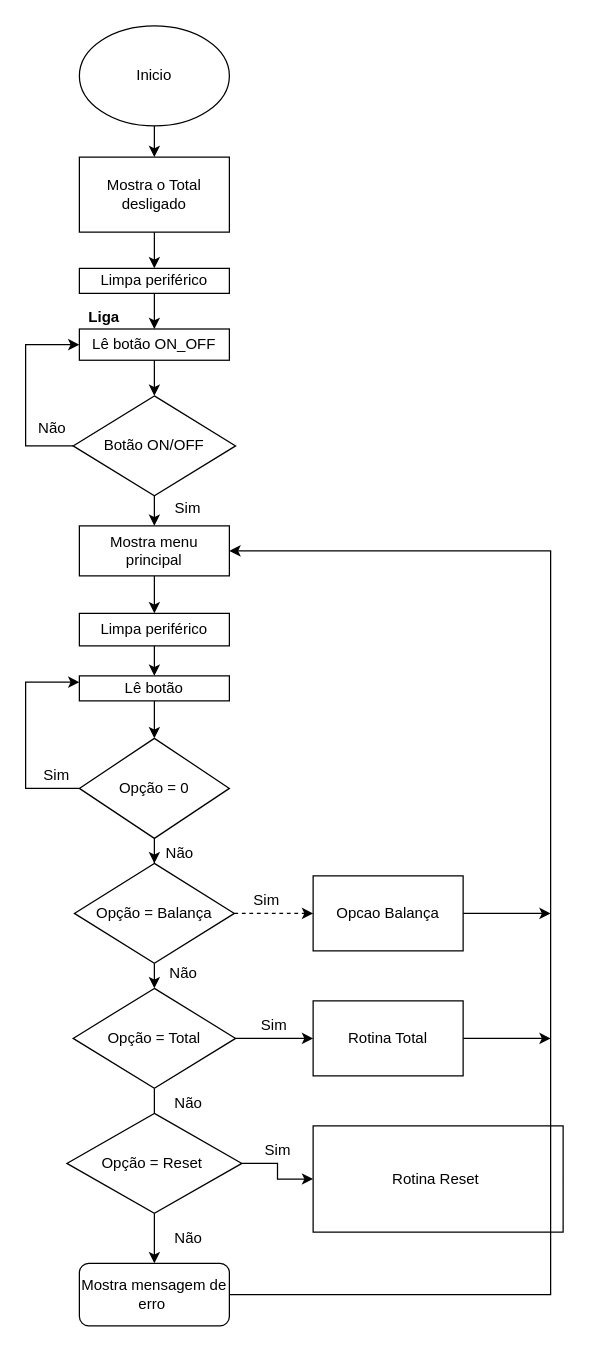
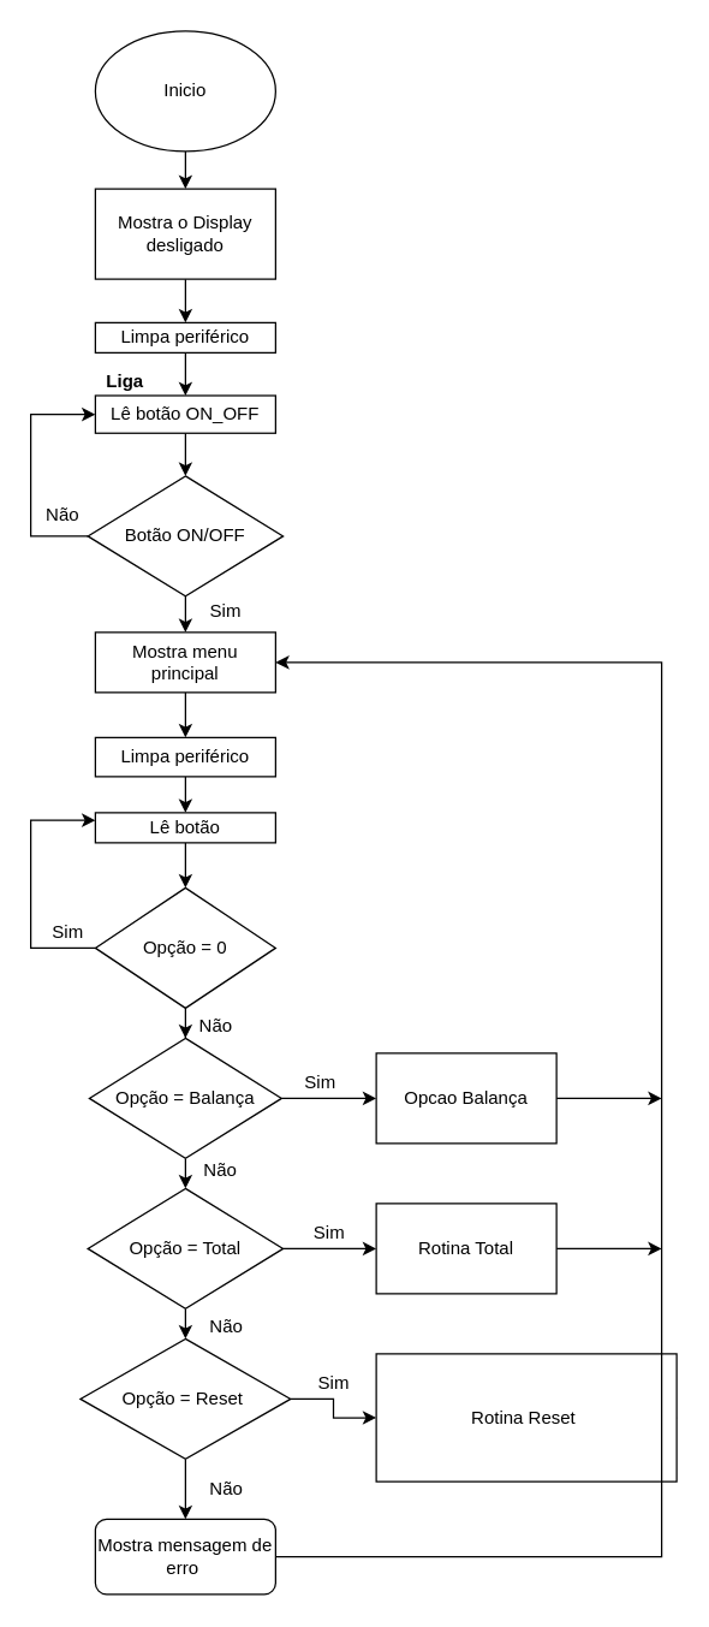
  <mxCell id="0" />
  <mxCell id="1" parent="0" />
  <mxCell id="2" style="edgeStyle=orthogonalEdgeStyle;rounded=0;orthogonalLoop=1;jettySize=auto;html=1;exitX=0.5;exitY=1;exitDx=0;exitDy=0;entryX=0.5;entryY=0;entryDx=0;entryDy=0;" edge="1" parent="1" source="3" target="5"><mxGeometry relative="1" as="geometry" /></mxCell>
  <mxCell id="3" value="Inicio" style="ellipse;whiteSpace=wrap;html=1;" vertex="1" parent="1"><mxGeometry x="63" y="20" width="120" height="80" as="geometry" /></mxCell>
  <mxCell id="4" style="edgeStyle=orthogonalEdgeStyle;rounded=0;orthogonalLoop=1;jettySize=auto;html=1;exitX=0.5;exitY=1;exitDx=0;exitDy=0;entryX=0.5;entryY=0;entryDx=0;entryDy=0;" edge="1" parent="1" source="5" target="7"><mxGeometry relative="1" as="geometry" /></mxCell>
- <mxCell id="5" value="Mostra o Total desligado" style="rounded=0;whiteSpace=wrap;html=1;" vertex="1" parent="1"><mxGeometry x="63" y="125" width="120" height="60" as="geometry" /></mxCell>
+ <mxCell id="5" value="Mostra o Display desligado" style="rounded=0;whiteSpace=wrap;html=1;" vertex="1" parent="1"><mxGeometry x="63" y="125" width="120" height="60" as="geometry" /></mxCell>
  <mxCell id="6" style="edgeStyle=orthogonalEdgeStyle;rounded=0;orthogonalLoop=1;jettySize=auto;html=1;exitX=0.5;exitY=1;exitDx=0;exitDy=0;entryX=0.5;entryY=0;entryDx=0;entryDy=0;" edge="1" parent="1" source="7" target="9"><mxGeometry relative="1" as="geometry" /></mxCell>
  <mxCell id="7" value="Limpa periférico" style="rounded=0;whiteSpace=wrap;html=1;" vertex="1" parent="1"><mxGeometry x="63" y="214" width="120" height="20" as="geometry" /></mxCell>
  <mxCell id="8" style="edgeStyle=orthogonalEdgeStyle;rounded=0;orthogonalLoop=1;jettySize=auto;html=1;exitX=0.5;exitY=1;exitDx=0;exitDy=0;entryX=0.5;entryY=0;entryDx=0;entryDy=0;" edge="1" parent="1" source="9" target="12"><mxGeometry relative="1" as="geometry" /></mxCell>
  <mxCell id="9" value="Lê botão ON_OFF" style="rounded=0;whiteSpace=wrap;html=1;" vertex="1" parent="1"><mxGeometry x="63" y="262.5" width="120" height="25" as="geometry" /></mxCell>
  <mxCell id="10" style="edgeStyle=orthogonalEdgeStyle;rounded=0;orthogonalLoop=1;jettySize=auto;html=1;exitX=0;exitY=0.5;exitDx=0;exitDy=0;entryX=0;entryY=0.5;entryDx=0;entryDy=0;" edge="1" parent="1" source="12" target="9"><mxGeometry relative="1" as="geometry"><Array as="points"><mxPoint x="20" y="356" /><mxPoint x="20" y="275" /></Array></mxGeometry></mxCell>
  <mxCell id="11" style="edgeStyle=orthogonalEdgeStyle;rounded=0;orthogonalLoop=1;jettySize=auto;html=1;exitX=0.5;exitY=1;exitDx=0;exitDy=0;" edge="1" parent="1" source="12" target="14"><mxGeometry relative="1" as="geometry" /></mxCell>
  <mxCell id="12" value="Botão ON/OFF" style="rhombus;whiteSpace=wrap;html=1;" vertex="1" parent="1"><mxGeometry x="58" y="316" width="130" height="80" as="geometry" /></mxCell>
  <mxCell id="13" style="edgeStyle=orthogonalEdgeStyle;rounded=0;orthogonalLoop=1;jettySize=auto;html=1;exitX=0.5;exitY=1;exitDx=0;exitDy=0;entryX=0.5;entryY=0;entryDx=0;entryDy=0;" edge="1" parent="1" source="14" target="16"><mxGeometry relative="1" as="geometry" /></mxCell>
  <mxCell id="14" value="Mostra menu principal" style="rounded=0;whiteSpace=wrap;html=1;" vertex="1" parent="1"><mxGeometry x="63" y="420" width="120" height="40" as="geometry" /></mxCell>
  <mxCell id="15" style="edgeStyle=orthogonalEdgeStyle;rounded=0;orthogonalLoop=1;jettySize=auto;html=1;exitX=0.5;exitY=1;exitDx=0;exitDy=0;entryX=0.5;entryY=0;entryDx=0;entryDy=0;" edge="1" parent="1" source="16" target="18"><mxGeometry relative="1" as="geometry" /></mxCell>
  <mxCell id="16" value="Limpa periférico" style="rounded=0;whiteSpace=wrap;html=1;" vertex="1" parent="1"><mxGeometry x="63" y="490" width="120" height="26" as="geometry" /></mxCell>
  <mxCell id="17" style="edgeStyle=orthogonalEdgeStyle;rounded=0;orthogonalLoop=1;jettySize=auto;html=1;exitX=0.5;exitY=1;exitDx=0;exitDy=0;entryX=0.5;entryY=0;entryDx=0;entryDy=0;" edge="1" parent="1" source="18" target="21"><mxGeometry relative="1" as="geometry" /></mxCell>
  <mxCell id="18" value="Lê botão" style="rounded=0;whiteSpace=wrap;html=1;" vertex="1" parent="1"><mxGeometry x="63" y="540" width="120" height="20" as="geometry" /></mxCell>
  <mxCell id="19" style="edgeStyle=orthogonalEdgeStyle;rounded=0;orthogonalLoop=1;jettySize=auto;html=1;exitX=0;exitY=0.5;exitDx=0;exitDy=0;entryX=0;entryY=0.25;entryDx=0;entryDy=0;" edge="1" parent="1" source="21" target="18"><mxGeometry relative="1" as="geometry"><Array as="points"><mxPoint x="20" y="630" /><mxPoint x="20" y="545" /></Array></mxGeometry></mxCell>
  <mxCell id="20" style="edgeStyle=orthogonalEdgeStyle;rounded=0;orthogonalLoop=1;jettySize=auto;html=1;exitX=0.5;exitY=1;exitDx=0;exitDy=0;" edge="1" parent="1" source="21" target="24"><mxGeometry relative="1" as="geometry" /></mxCell>
  <mxCell id="21" value="Opção = 0" style="rhombus;whiteSpace=wrap;html=1;" vertex="1" parent="1"><mxGeometry x="63" y="590" width="120" height="80" as="geometry" /></mxCell>
- <mxCell id="22" style="edgeStyle=orthogonalEdgeStyle;rounded=0;orthogonalLoop=1;jettySize=auto;html=1;exitX=1;exitY=0.5;exitDx=0;exitDy=0;entryX=0;entryY=0.5;entryDx=0;entryDy=0;dashed=1;" edge="1" parent="1" source="24" target="26"><mxGeometry relative="1" as="geometry" /></mxCell>
+ <mxCell id="22" style="edgeStyle=orthogonalEdgeStyle;rounded=0;orthogonalLoop=1;jettySize=auto;html=1;exitX=1;exitY=0.5;exitDx=0;exitDy=0;entryX=0;entryY=0.5;entryDx=0;entryDy=0;" edge="1" parent="1" source="24" target="26"><mxGeometry relative="1" as="geometry" /></mxCell>
  <mxCell id="23" style="edgeStyle=orthogonalEdgeStyle;rounded=0;orthogonalLoop=1;jettySize=auto;html=1;exitX=0.5;exitY=1;exitDx=0;exitDy=0;entryX=0.5;entryY=0;entryDx=0;entryDy=0;" edge="1" parent="1" source="24" target="29"><mxGeometry relative="1" as="geometry" /></mxCell>
  <mxCell id="24" value="Opção = Balança" style="rhombus;whiteSpace=wrap;html=1;" vertex="1" parent="1"><mxGeometry x="59" y="690" width="128" height="80" as="geometry" /></mxCell>
  <mxCell id="25" style="edgeStyle=orthogonalEdgeStyle;rounded=0;orthogonalLoop=1;jettySize=auto;html=1;exitX=1;exitY=0.5;exitDx=0;exitDy=0;" edge="1" parent="1" source="26"><mxGeometry relative="1" as="geometry"><mxPoint x="440" y="730" as="targetPoint" /></mxGeometry></mxCell>
  <mxCell id="26" value="Opcao Balança" style="rounded=0;whiteSpace=wrap;html=1;" vertex="1" parent="1"><mxGeometry x="250" y="700" width="120" height="60" as="geometry" /></mxCell>
  <mxCell id="27" style="edgeStyle=orthogonalEdgeStyle;rounded=0;orthogonalLoop=1;jettySize=auto;html=1;exitX=1;exitY=0.5;exitDx=0;exitDy=0;" edge="1" parent="1" source="29" target="31"><mxGeometry relative="1" as="geometry" /></mxCell>
- <mxCell id="28" style="edgeStyle=orthogonalEdgeStyle;rounded=0;orthogonalLoop=1;jettySize=auto;html=1;exitX=0.5;exitY=1;exitDx=0;exitDy=0;entryX=0.5;entryY=0;entryDx=0;entryDy=0;endArrow=none;" edge="1" parent="1" source="29" target="34"><mxGeometry relative="1" as="geometry" /></mxCell>
+ <mxCell id="28" style="edgeStyle=orthogonalEdgeStyle;rounded=0;orthogonalLoop=1;jettySize=auto;html=1;exitX=0.5;exitY=1;exitDx=0;exitDy=0;entryX=0.5;entryY=0;entryDx=0;entryDy=0;" edge="1" parent="1" source="29" target="34"><mxGeometry relative="1" as="geometry" /></mxCell>
  <mxCell id="29" value="Opção = Total" style="rhombus;whiteSpace=wrap;html=1;" vertex="1" parent="1"><mxGeometry x="58" y="790" width="130" height="80" as="geometry" /></mxCell>
  <mxCell id="30" style="edgeStyle=orthogonalEdgeStyle;rounded=0;orthogonalLoop=1;jettySize=auto;html=1;exitX=1;exitY=0.5;exitDx=0;exitDy=0;" edge="1" parent="1" source="31"><mxGeometry relative="1" as="geometry"><mxPoint x="440" y="830" as="targetPoint" /></mxGeometry></mxCell>
  <mxCell id="31" value="Rotina Total" style="rounded=0;whiteSpace=wrap;html=1;" vertex="1" parent="1"><mxGeometry x="250" y="800" width="120" height="60" as="geometry" /></mxCell>
  <mxCell id="32" style="edgeStyle=orthogonalEdgeStyle;rounded=0;orthogonalLoop=1;jettySize=auto;html=1;exitX=1;exitY=0.5;exitDx=0;exitDy=0;entryX=0;entryY=0.5;entryDx=0;entryDy=0;" edge="1" parent="1" source="34" target="36"><mxGeometry relative="1" as="geometry" /></mxCell>
  <mxCell id="33" style="edgeStyle=orthogonalEdgeStyle;rounded=0;orthogonalLoop=1;jettySize=auto;html=1;exitX=0.5;exitY=1;exitDx=0;exitDy=0;entryX=0.5;entryY=0;entryDx=0;entryDy=0;" edge="1" parent="1" source="34" target="38"><mxGeometry relative="1" as="geometry" /></mxCell>
  <mxCell id="34" value="Opção = Reset&amp;nbsp;" style="rhombus;whiteSpace=wrap;html=1;" vertex="1" parent="1"><mxGeometry x="53" y="890" width="140" height="80" as="geometry" /></mxCell>
  <mxCell id="35" style="edgeStyle=orthogonalEdgeStyle;rounded=0;orthogonalLoop=1;jettySize=auto;html=1;exitX=1;exitY=0.5;exitDx=0;exitDy=0;" edge="1" parent="1" source="36"><mxGeometry relative="1" as="geometry"><mxPoint x="440" y="930" as="targetPoint" /></mxGeometry></mxCell>
  <mxCell id="36" value="Rotina Reset&amp;nbsp;" style="rounded=0;whiteSpace=wrap;html=1;" vertex="1" parent="1"><mxGeometry x="250" y="900" width="200" height="85" as="geometry" /></mxCell>
  <mxCell id="37" style="edgeStyle=orthogonalEdgeStyle;rounded=0;orthogonalLoop=1;jettySize=auto;html=1;exitX=1;exitY=0.5;exitDx=0;exitDy=0;entryX=1;entryY=0.5;entryDx=0;entryDy=0;" edge="1" parent="1" source="38" target="14"><mxGeometry relative="1" as="geometry"><Array as="points"><mxPoint x="440" y="1035" /><mxPoint x="440" y="440" /></Array></mxGeometry></mxCell>
  <mxCell id="38" value="Mostra mensagem de erro&amp;nbsp;" style="whiteSpace=wrap;html=1;rounded=1;" vertex="1" parent="1"><mxGeometry x="63" y="1010" width="120" height="50" as="geometry" /></mxCell>
  <mxCell id="39" value="Liga" style="text;html=1;strokeColor=none;fillColor=none;align=center;verticalAlign=middle;whiteSpace=wrap;rounded=0;fontStyle=1" vertex="1" parent="1"><mxGeometry x="63" y="242.5" width="40" height="20" as="geometry" /></mxCell>
  <mxCell id="40" value="Sim" style="text;html=1;strokeColor=none;fillColor=none;align=center;verticalAlign=middle;whiteSpace=wrap;rounded=0;" vertex="1" parent="1"><mxGeometry x="130" y="396" width="40" height="20" as="geometry" /></mxCell>
  <mxCell id="41" value="Não" style="text;html=1;strokeColor=none;fillColor=none;align=center;verticalAlign=middle;whiteSpace=wrap;rounded=0;" vertex="1" parent="1"><mxGeometry x="25" y="330" width="33" height="24" as="geometry" /></mxCell>
  <mxCell id="42" value="Sim" style="text;html=1;strokeColor=none;fillColor=none;align=center;verticalAlign=middle;whiteSpace=wrap;rounded=0;" vertex="1" parent="1"><mxGeometry x="25" y="610" width="40" height="20" as="geometry" /></mxCell>
  <mxCell id="43" value="Não" style="text;html=1;strokeColor=none;fillColor=none;align=center;verticalAlign=middle;whiteSpace=wrap;rounded=0;" vertex="1" parent="1"><mxGeometry x="126.5" y="670" width="33" height="24" as="geometry" /></mxCell>
  <mxCell id="44" value="Não" style="text;html=1;strokeColor=none;fillColor=none;align=center;verticalAlign=middle;whiteSpace=wrap;rounded=0;" vertex="1" parent="1"><mxGeometry x="130" y="766" width="33" height="24" as="geometry" /></mxCell>
  <mxCell id="45" value="Não" style="text;html=1;strokeColor=none;fillColor=none;align=center;verticalAlign=middle;whiteSpace=wrap;rounded=0;" vertex="1" parent="1"><mxGeometry x="133.5" y="870" width="33" height="24" as="geometry" /></mxCell>
  <mxCell id="46" value="Não" style="text;html=1;strokeColor=none;fillColor=none;align=center;verticalAlign=middle;whiteSpace=wrap;rounded=0;" vertex="1" parent="1"><mxGeometry x="133.5" y="978" width="33" height="24" as="geometry" /></mxCell>
  <mxCell id="47" value="Sim" style="text;html=1;strokeColor=none;fillColor=none;align=center;verticalAlign=middle;whiteSpace=wrap;rounded=0;" vertex="1" parent="1"><mxGeometry x="193" y="710" width="40" height="20" as="geometry" /></mxCell>
  <mxCell id="48" value="Sim" style="text;html=1;strokeColor=none;fillColor=none;align=center;verticalAlign=middle;whiteSpace=wrap;rounded=0;" vertex="1" parent="1"><mxGeometry x="199" y="810" width="40" height="20" as="geometry" /></mxCell>
  <mxCell id="49" value="Sim" style="text;html=1;strokeColor=none;fillColor=none;align=center;verticalAlign=middle;whiteSpace=wrap;rounded=0;" vertex="1" parent="1"><mxGeometry x="201.5" y="910" width="40" height="20" as="geometry" /></mxCell>
